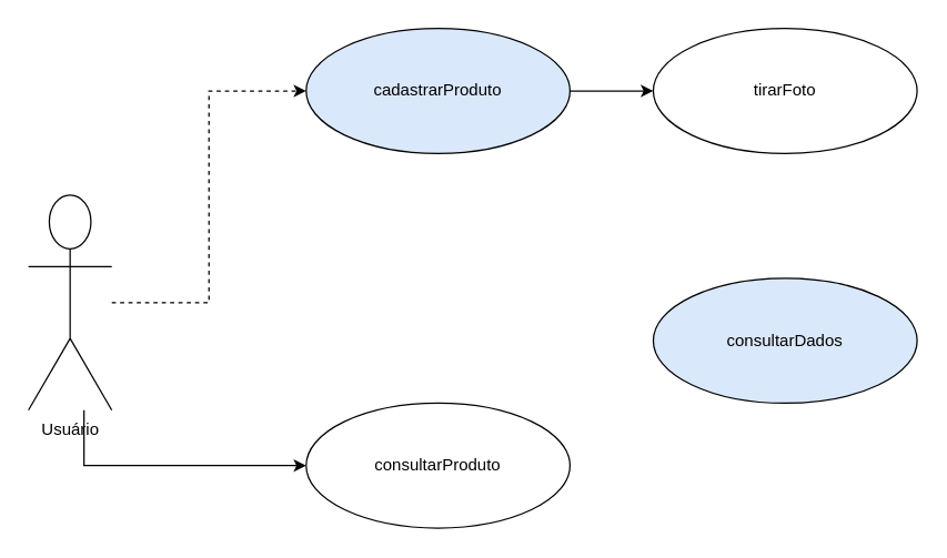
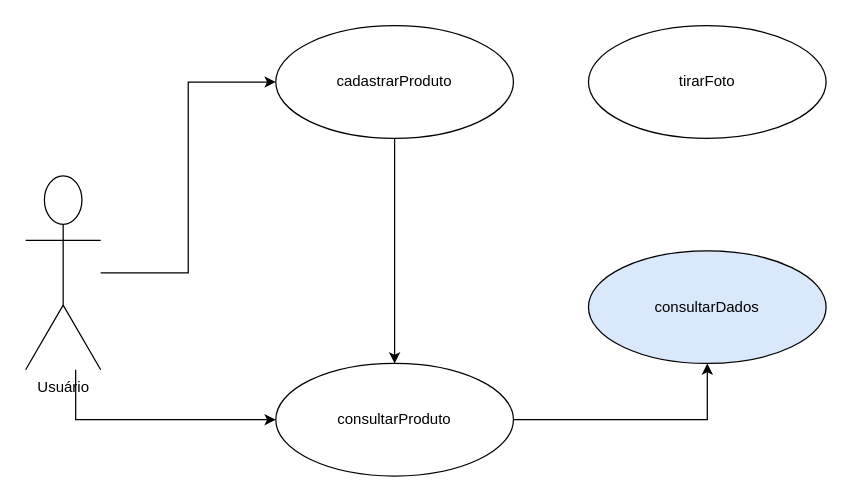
  <mxCell id="0" />
  <mxCell id="1" parent="0" />
- <mxCell id="2" style="edgeStyle=orthogonalEdgeStyle;rounded=0;orthogonalLoop=1;jettySize=auto;html=1;entryX=0;entryY=0.5;entryDx=0;entryDy=0;dashed=1;" edge="1" parent="1" source="4" target="6"><mxGeometry relative="1" as="geometry" /></mxCell>
+ <mxCell id="2" style="edgeStyle=orthogonalEdgeStyle;rounded=0;orthogonalLoop=1;jettySize=auto;html=1;entryX=0;entryY=0.5;entryDx=0;entryDy=0;" edge="1" parent="1" source="4" target="6"><mxGeometry relative="1" as="geometry" /></mxCell>
  <mxCell id="3" style="edgeStyle=orthogonalEdgeStyle;rounded=0;orthogonalLoop=1;jettySize=auto;html=1;entryX=0;entryY=0.5;entryDx=0;entryDy=0;" edge="1" parent="1" source="4" target="9"><mxGeometry relative="1" as="geometry"><Array as="points"><mxPoint x="60" y="335" /></Array></mxGeometry></mxCell>
  <mxCell id="4" value="Usuário" style="shape=umlActor;verticalLabelPosition=bottom;verticalAlign=top;html=1;" vertex="1" parent="1"><mxGeometry x="20" y="140" width="60" height="155" as="geometry" /></mxCell>
- <mxCell id="5" style="edgeStyle=orthogonalEdgeStyle;rounded=0;orthogonalLoop=1;jettySize=auto;html=1;entryX=0;entryY=0.5;entryDx=0;entryDy=0;" edge="1" parent="1" source="6" target="7"><mxGeometry relative="1" as="geometry" /></mxCell>
- <mxCell id="6" value="cadastrarProduto" style="ellipse;whiteSpace=wrap;html=1;fillColor=#dae8fc;" vertex="1" parent="1"><mxGeometry x="220" y="20" width="190" height="90" as="geometry" /></mxCell>
+ <mxCell id="5" style="edgeStyle=orthogonalEdgeStyle;rounded=0;orthogonalLoop=1;jettySize=auto;html=1;" edge="1" parent="1" source="6" target="9"><mxGeometry relative="1" as="geometry" /></mxCell>
+ <mxCell id="6" value="cadastrarProduto" style="ellipse;whiteSpace=wrap;html=1;" vertex="1" parent="1"><mxGeometry x="220" y="20" width="190" height="90" as="geometry" /></mxCell>
  <mxCell id="7" value="tirarFoto" style="ellipse;whiteSpace=wrap;html=1;" vertex="1" parent="1"><mxGeometry x="470" y="20" width="190" height="90" as="geometry" /></mxCell>
+ <mxCell id="8" style="edgeStyle=orthogonalEdgeStyle;rounded=0;orthogonalLoop=1;jettySize=auto;html=1;entryX=0.5;entryY=1;entryDx=0;entryDy=0;" edge="1" parent="1" source="9" target="10"><mxGeometry relative="1" as="geometry" /></mxCell>
  <mxCell id="9" value="consultarProduto" style="ellipse;whiteSpace=wrap;html=1;" vertex="1" parent="1"><mxGeometry x="220" y="290" width="190" height="90" as="geometry" /></mxCell>
  <mxCell id="10" value="consultarDados" style="ellipse;whiteSpace=wrap;html=1;fillColor=#dae8fc;" vertex="1" parent="1"><mxGeometry x="470" y="200" width="190" height="90" as="geometry" /></mxCell>
